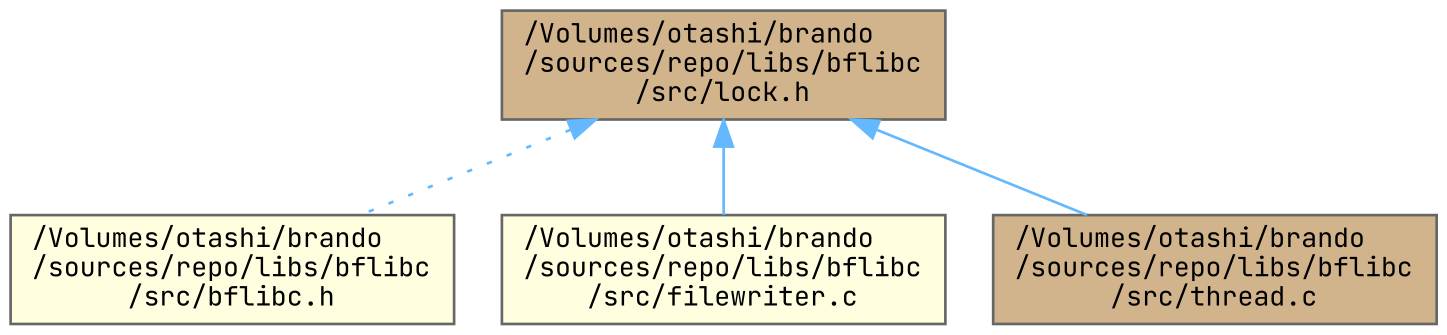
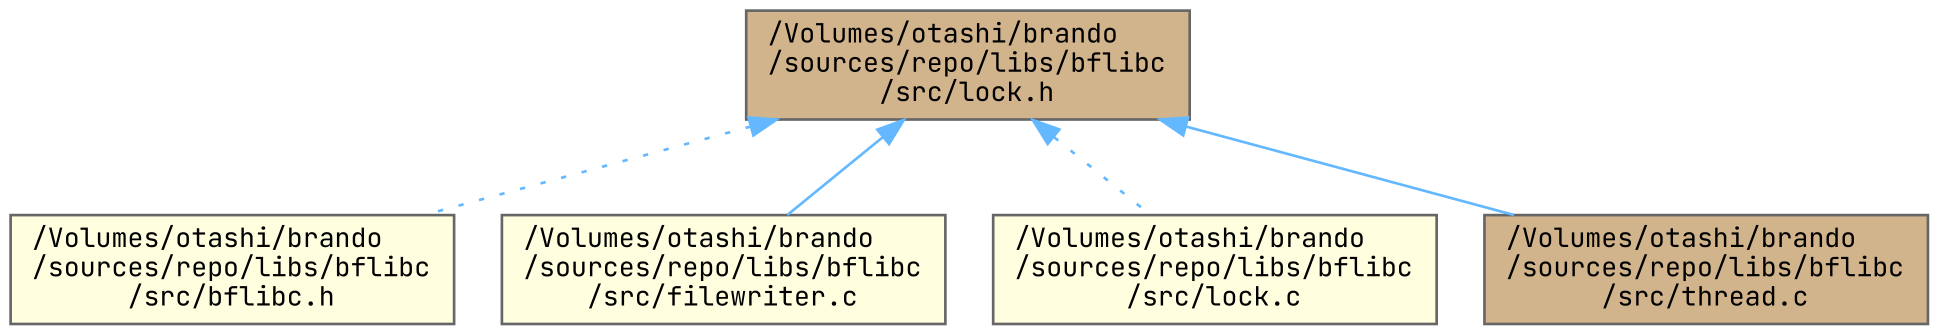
  digraph {
    fontname="JetBrains Mono"
    node [color=grey40 fillcolor=lightyellow fontname="JetBrains Mono" fontsize=10 shape=box style=filled]
    edge [color=steelblue1 dir=back fontname="JetBrains Mono" fontsize=10 labelfontname=Helvetica labelfontsize=10 style=dotted]
    n1 [color=gray40 fillcolor=tan fontcolor=black height=0.2 label="/Volumes/otashi/brando\l/sources/repo/libs/bflibc\l/src/lock.h" width=0.4]
    n2 [height=0.2 label="/Volumes/otashi/brando\l/sources/repo/libs/bflibc\l/src/bflibc.h" width=0.4]
    n3 [height=0.2 label="/Volumes/otashi/brando\l/sources/repo/libs/bflibc\l/src/filewriter.c" width=0.4]
+   n4 [height=0.2 label="/Volumes/otashi/brando\l/sources/repo/libs/bflibc\l/src/lock.c" width=0.4]
    n5 [fillcolor=tan height=0.2 label="/Volumes/otashi/brando\l/sources/repo/libs/bflibc\l/src/thread.c" width=0.4]
    n1 -> n2
    n1 -> n3 [style=solid]
+   n1 -> n4
    n1 -> n5 [style=solid]
  }
